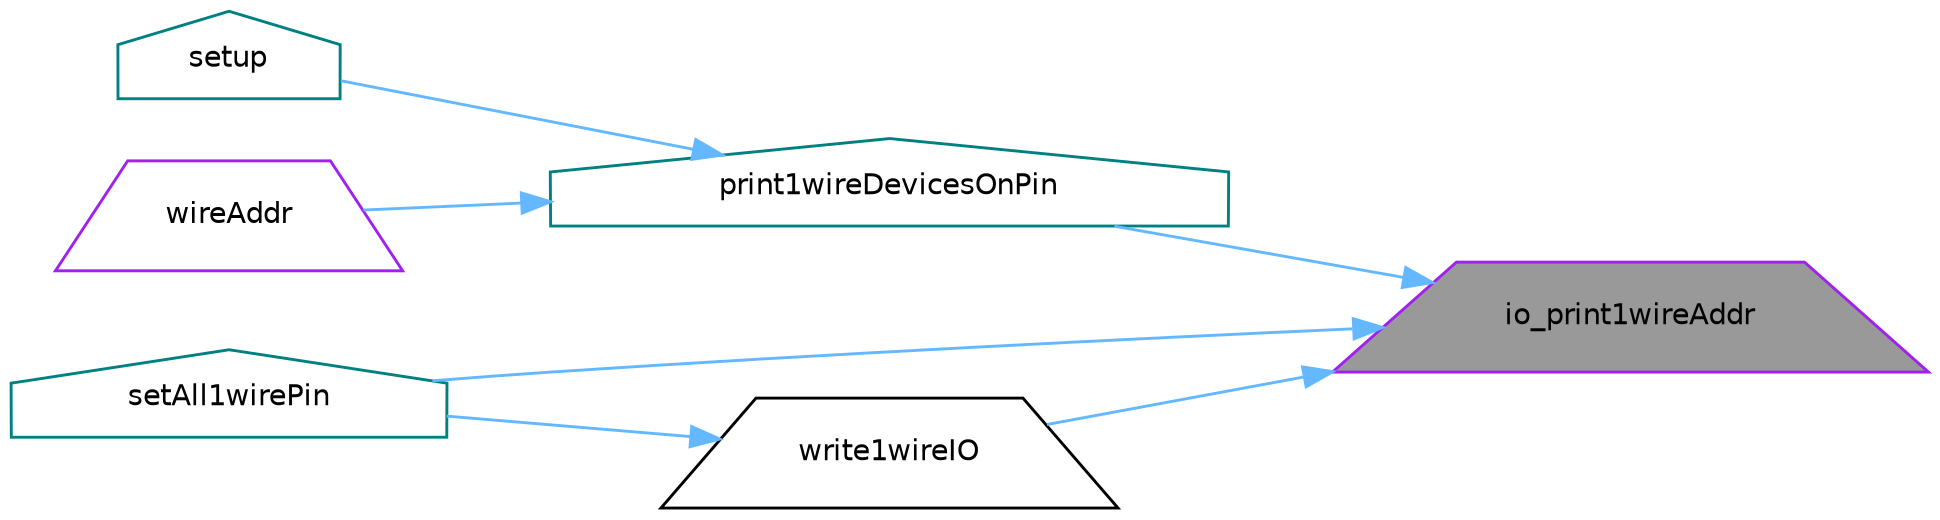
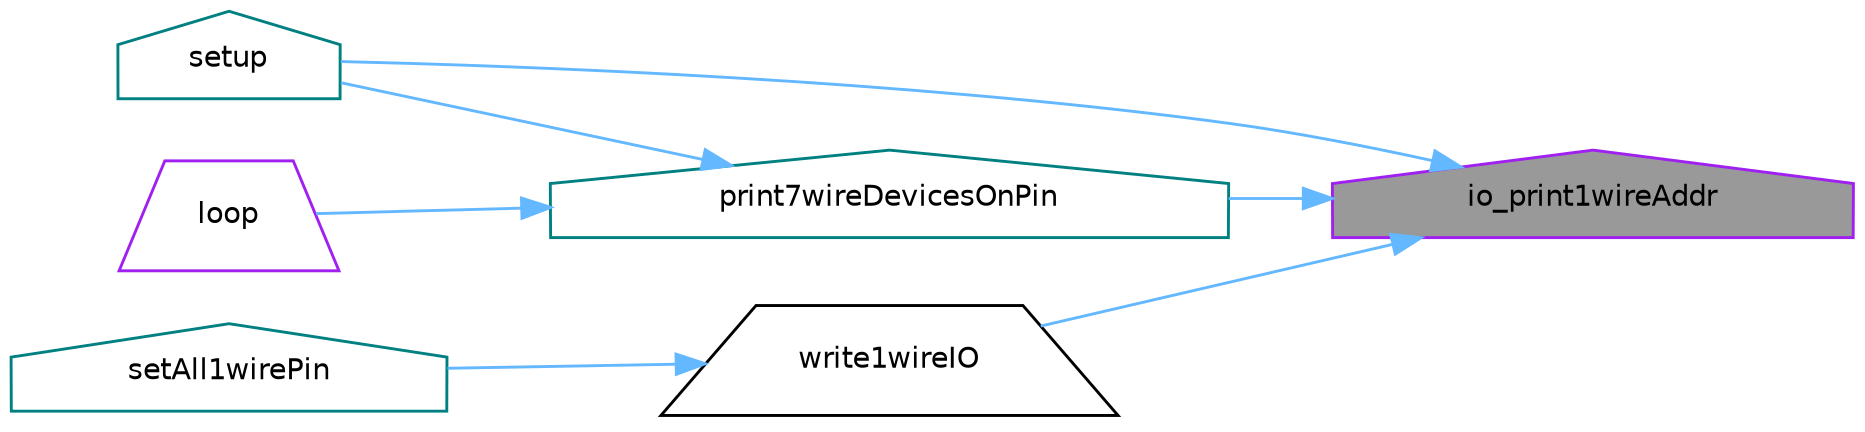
  digraph {
    rankdir=RL
    node [color=teal fillcolor=white fontname=Helvetica fontsize=10 shape=house style=filled]
    edge [color=steelblue1 dir=back fontname=Helvetica fontsize=10 labelfontname=Helvetica labelfontsize=10 style=solid]
-   n1 [color=purple fillcolor=grey60 fontcolor=black height=0.2 label=io_print1wireAddr shape=trapezium width=0.4]
-   n2 [height=0.2 label=print1wireDevicesOnPin width=0.4]
+   n1 [color=purple fillcolor=grey60 fontcolor=black height=0.2 label=io_print1wireAddr width=0.4]
+   n2 [height=0.2 label=print7wireDevicesOnPin width=0.4]
    n3 [height=0.2 label=setAll1wirePin width=0.4]
    n4 [color=black height=0.2 label=write1wireIO shape=trapezium width=0.4]
    n5 [height=0.2 label=setup width=0.4]
-   n6 [color=purple height=0.2 label=wireAddr shape=trapezium width=0.4]
+   n6 [color=purple height=0.2 label=loop shape=trapezium width=0.4]
    n1 -> n2
-   n1 -> n3
+   n1 -> n5
    n1 -> n4
    n2 -> n5
    n2 -> n6
    n4 -> n3
  }
